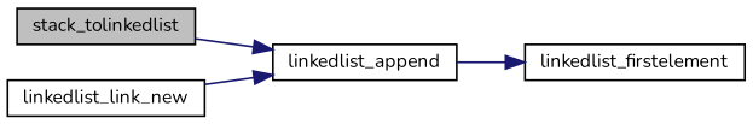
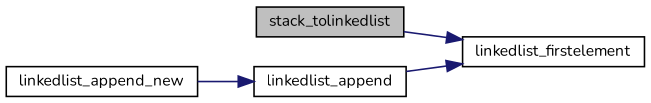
  digraph {
    fontname=Nunito
    rankdir=LR
    node [color=black fillcolor=white fontname=Nunito fontsize=10 shape=record style=filled]
    edge [color=midnightblue fontname=Nunito fontsize=10 labelfontname=Helvetica labelfontsize=10 style=solid]
    n1 [fillcolor=grey75 fontcolor=black height=0.2 label=stack_tolinkedlist width=0.4]
    n2 [height=0.2 label=linkedlist_append width=0.4]
    n3 [height=0.2 label=linkedlist_firstelement width=0.4]
-   n4 [height=0.2 label=linkedlist_link_new width=0.4]
-   n1 -> n2
+   n4 [height=0.2 label=linkedlist_append_new width=0.4]
+   n1 -> n3
    n2 -> n3
    n4 -> n2
  }
